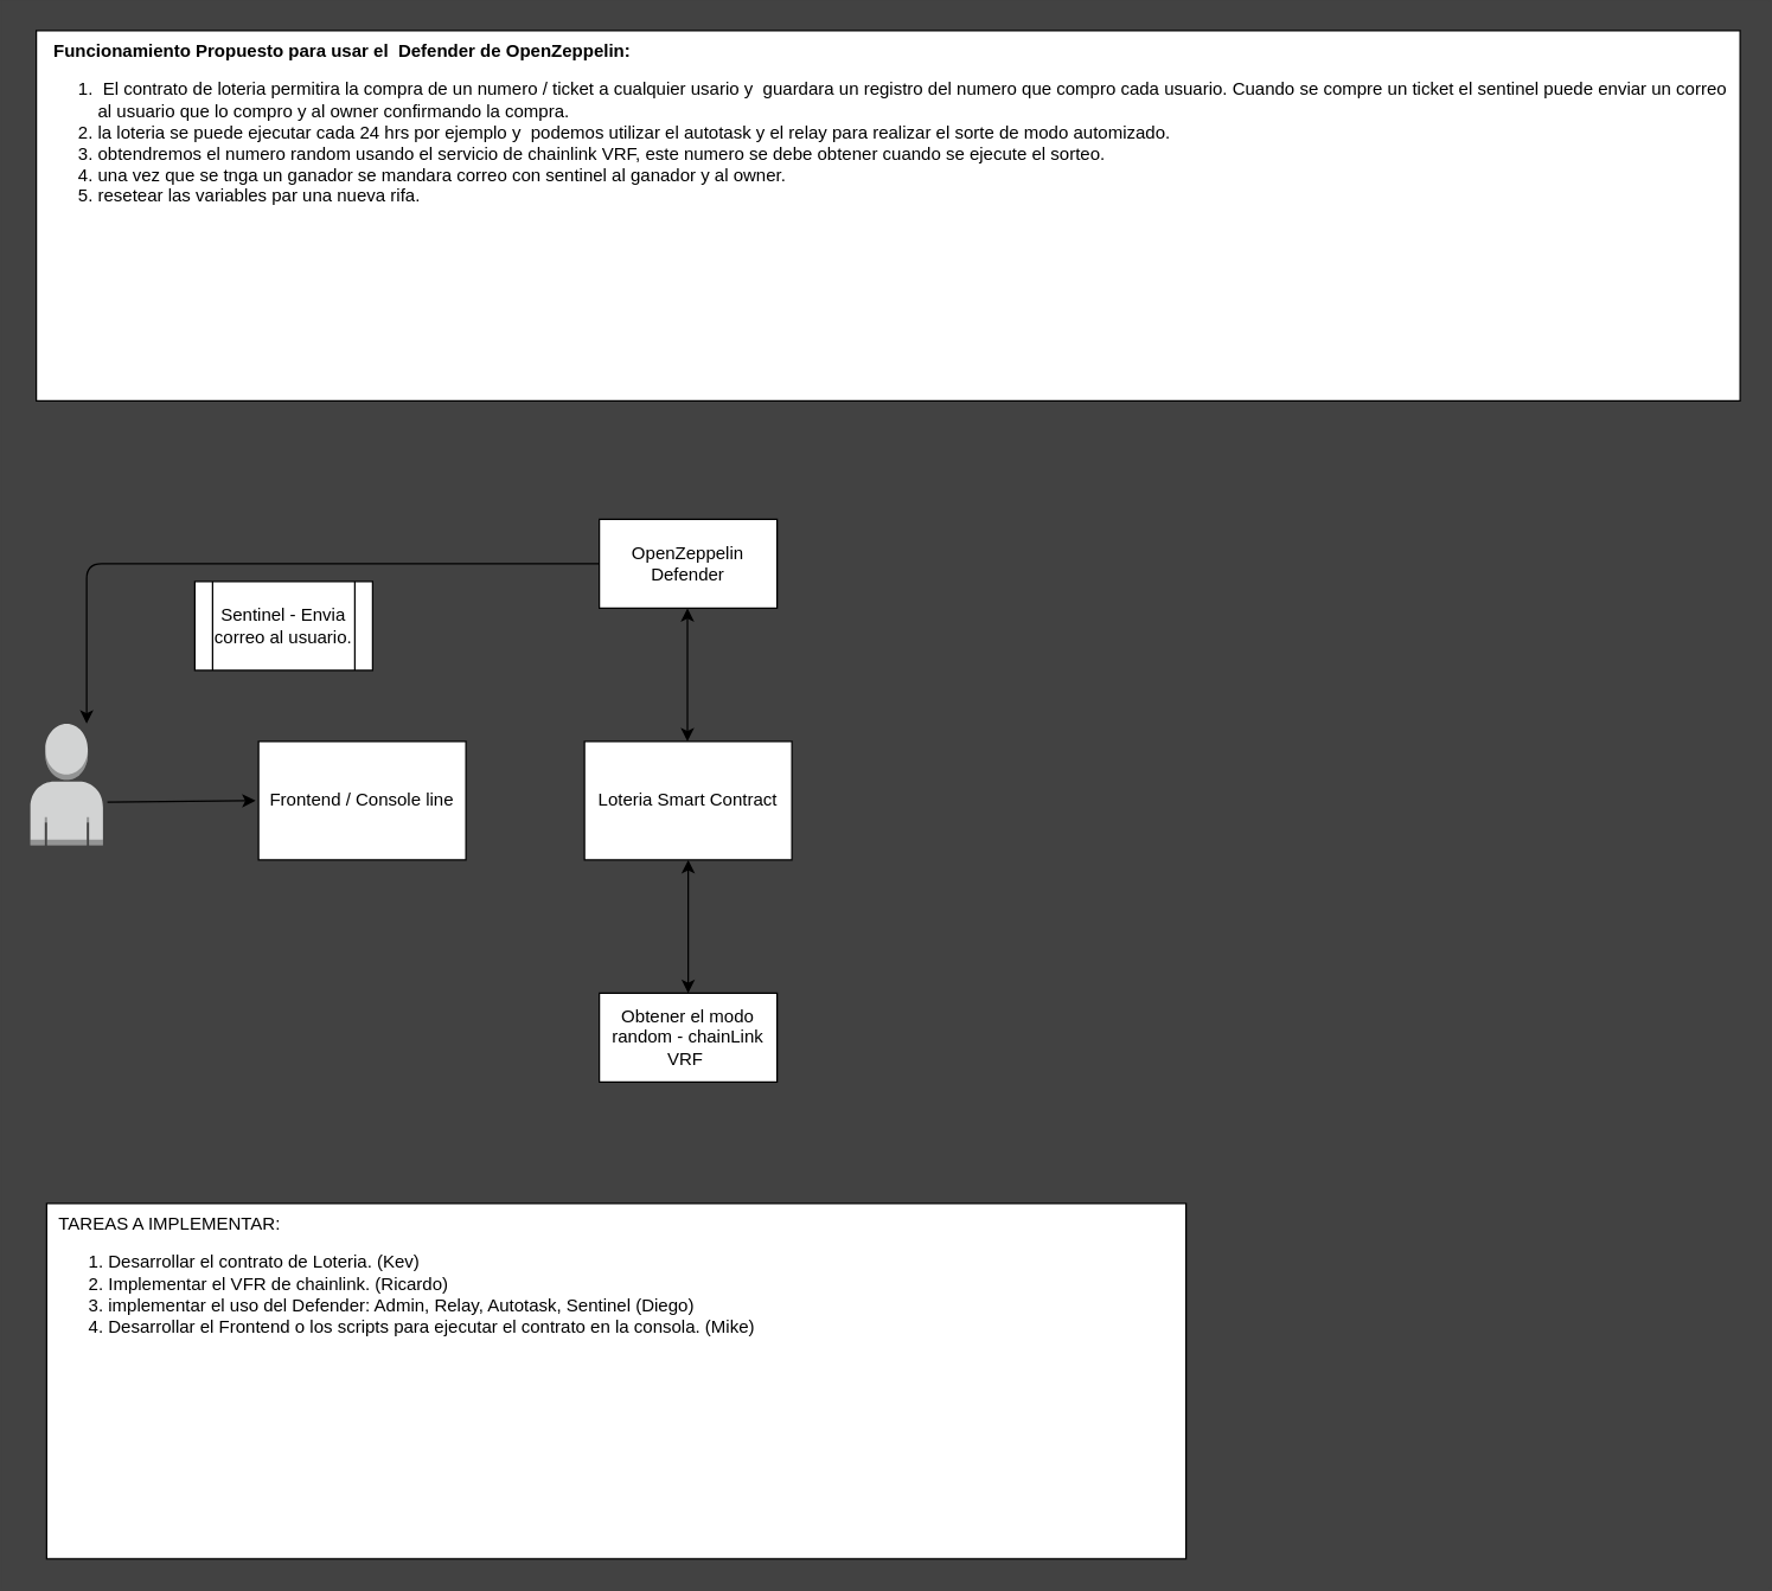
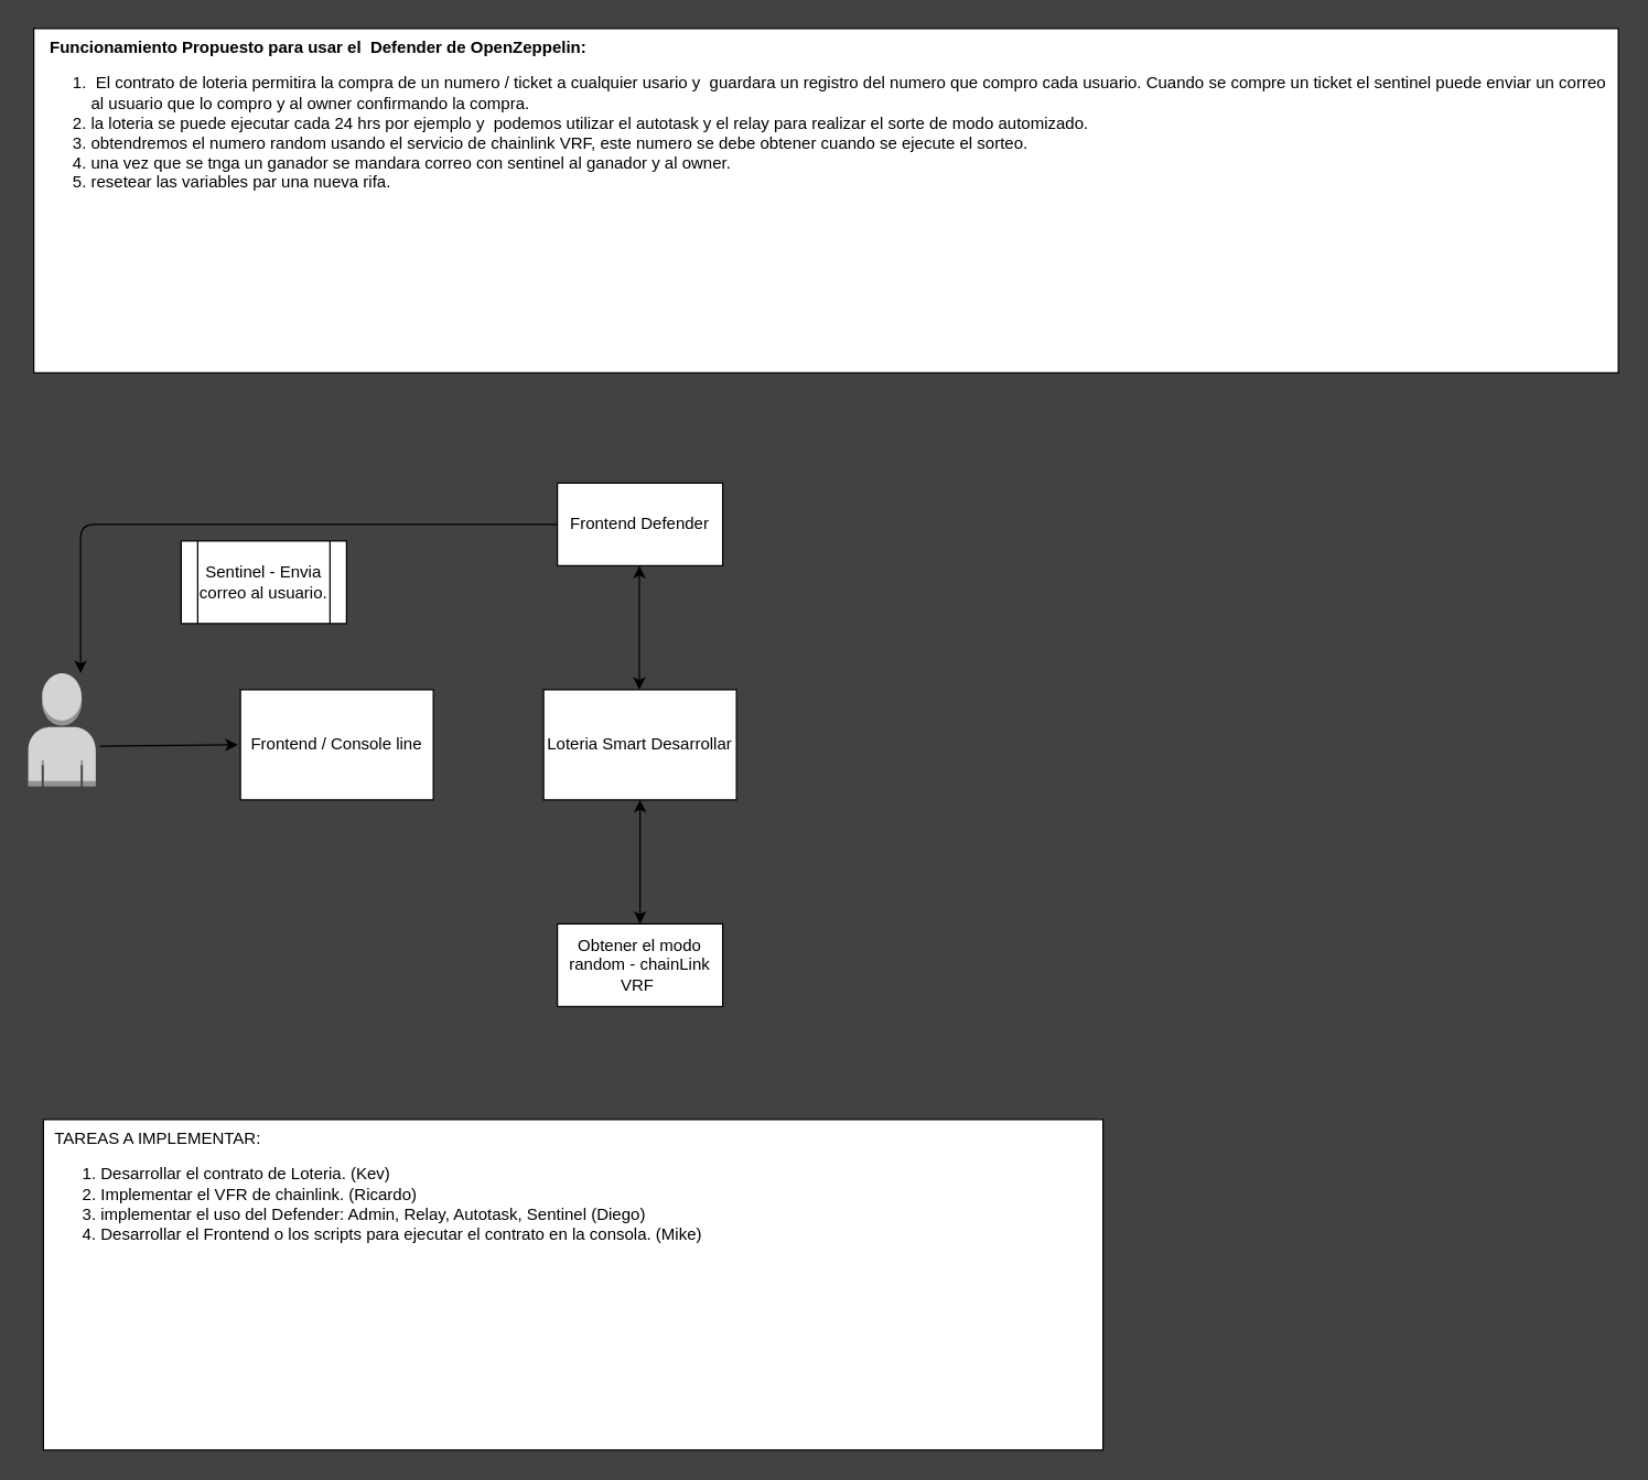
  <mxCell id="0" />
  <mxCell id="1" parent="0" />
  <mxCell id="2" style="edgeStyle=none;html=1;exitX=1.111;exitY=0.586;exitDx=0;exitDy=0;exitPerimeter=0;entryX=0;entryY=0.5;entryDx=0;entryDy=0;" edge="1" parent="1"><mxGeometry relative="1" as="geometry"><mxPoint x="71.995" y="541.02" as="sourcePoint" /><mxPoint x="172" y="540" as="targetPoint" /></mxGeometry></mxCell>
  <mxCell id="3" value="" style="outlineConnect=0;dashed=0;verticalLabelPosition=bottom;verticalAlign=top;align=center;html=1;shape=mxgraph.aws3.user;fillColor=#D2D3D3;gradientColor=none;" vertex="1" parent="1"><mxGeometry x="20" y="488" width="49" height="82" as="geometry" /></mxCell>
  <mxCell id="4" value="Frontend / Console line" style="rounded=0;whiteSpace=wrap;html=1;" vertex="1" parent="1"><mxGeometry x="174" y="500" width="140" height="80" as="geometry" /></mxCell>
- <mxCell id="5" value="Loteria Smart Contract" style="rounded=0;whiteSpace=wrap;html=1;" vertex="1" parent="1"><mxGeometry x="394" y="500" width="140" height="80" as="geometry" /></mxCell>
+ <mxCell id="5" value="Loteria Smart Desarrollar" style="rounded=0;whiteSpace=wrap;html=1;" vertex="1" parent="1"><mxGeometry x="394" y="500" width="140" height="80" as="geometry" /></mxCell>
  <mxCell id="6" value="Obtener el modo random - chainLink VRF&amp;nbsp;" style="whiteSpace=wrap;html=1;rounded=0;" vertex="1" parent="1"><mxGeometry x="404" y="670" width="120" height="60" as="geometry" /></mxCell>
  <mxCell id="7" style="edgeStyle=none;html=1;exitX=0;exitY=0.5;exitDx=0;exitDy=0;" edge="1" parent="1" source="8"><mxGeometry relative="1" as="geometry"><mxPoint x="58" y="488" as="targetPoint" /><Array as="points"><mxPoint x="58" y="380" /></Array></mxGeometry></mxCell>
- <mxCell id="8" value="OpenZeppelin Defender" style="whiteSpace=wrap;html=1;rounded=0;" vertex="1" parent="1"><mxGeometry x="404" y="350" width="120" height="60" as="geometry" /></mxCell>
+ <mxCell id="8" value="Frontend Defender" style="whiteSpace=wrap;html=1;rounded=0;" vertex="1" parent="1"><mxGeometry x="404" y="350" width="120" height="60" as="geometry" /></mxCell>
  <mxCell id="9" value="&lt;b&gt;&amp;nbsp; &amp;nbsp;Funcionamiento Propuesto para usar el&amp;nbsp; Defender de OpenZeppelin:&lt;/b&gt;&lt;br&gt;&lt;ol&gt;&lt;li&gt;&amp;nbsp;El contrato de loteria permitira la compra de un numero / ticket a cualquier usario y&amp;nbsp; guardara un registro del numero que compro cada usuario. Cuando se compre un ticket el sentinel puede enviar un correo al usuario que lo compro y al owner confirmando la compra.&lt;/li&gt;&lt;li&gt;la loteria se puede ejecutar cada 24 hrs por ejemplo y&amp;nbsp; podemos utilizar el autotask y el relay para realizar el sorte de modo automizado.&lt;/li&gt;&lt;li&gt;obtendremos el numero random usando el servicio de chainlink VRF, este numero se debe obtener cuando se ejecute el sorteo.&lt;/li&gt;&lt;li&gt;una vez que se tnga un ganador se mandara correo con sentinel al ganador y al owner.&lt;/li&gt;&lt;li&gt;resetear las variables par una nueva rifa.&lt;/li&gt;&lt;/ol&gt;" style="rounded=0;whiteSpace=wrap;html=1;align=left;verticalAlign=top;" vertex="1" parent="1"><mxGeometry x="24" y="20" width="1150" height="250" as="geometry" /></mxCell>
  <mxCell id="10" value="" style="endArrow=classic;startArrow=classic;html=1;" edge="1" parent="1" target="5"><mxGeometry width="50" height="50" relative="1" as="geometry"><mxPoint x="464" y="670" as="sourcePoint" /><mxPoint x="514" y="620" as="targetPoint" /></mxGeometry></mxCell>
  <mxCell id="11" value="" style="endArrow=classic;startArrow=classic;html=1;" edge="1" parent="1"><mxGeometry width="50" height="50" relative="1" as="geometry"><mxPoint x="463.5" y="500" as="sourcePoint" /><mxPoint x="463.5" y="410" as="targetPoint" /></mxGeometry></mxCell>
  <mxCell id="12" value="&lt;span&gt;Sentinel - Envia correo al usuario.&lt;/span&gt;" style="shape=process;whiteSpace=wrap;html=1;backgroundOutline=1;" vertex="1" parent="1"><mxGeometry x="131" y="392" width="120" height="60" as="geometry" /></mxCell>
  <mxCell id="13" value="&lt;span&gt;&amp;nbsp; TAREAS A IMPLEMENTAR:&lt;br&gt;&lt;ol&gt;&lt;li&gt;&lt;span&gt;Desarrollar el contrato de Loteria. (Kev)&lt;/span&gt;&lt;/li&gt;&lt;li&gt;&lt;span&gt;Implementar el VFR de chainlink. (Ricardo)&lt;/span&gt;&lt;/li&gt;&lt;li&gt;&lt;span&gt;implementar el uso del Defender: Admin, Relay, Autotask, Sentinel (Diego)&lt;/span&gt;&lt;/li&gt;&lt;li&gt;&lt;span&gt;Desarrollar el Frontend o los scripts para ejecutar el contrato en la consola. (Mike)&lt;/span&gt;&lt;/li&gt;&lt;/ol&gt;&lt;/span&gt;" style="rounded=0;whiteSpace=wrap;html=1;align=left;verticalAlign=top;" vertex="1" parent="1"><mxGeometry x="31" y="812" width="769" height="240" as="geometry" /></mxCell>
